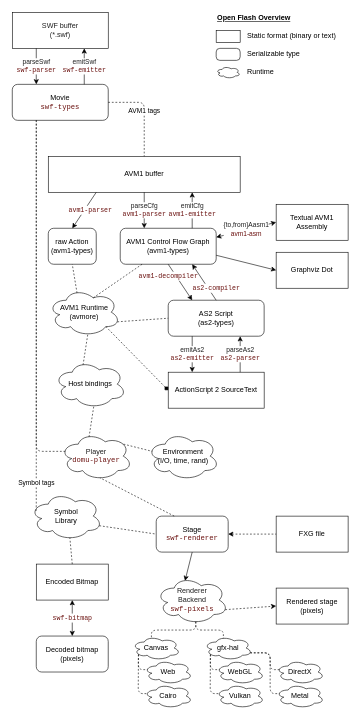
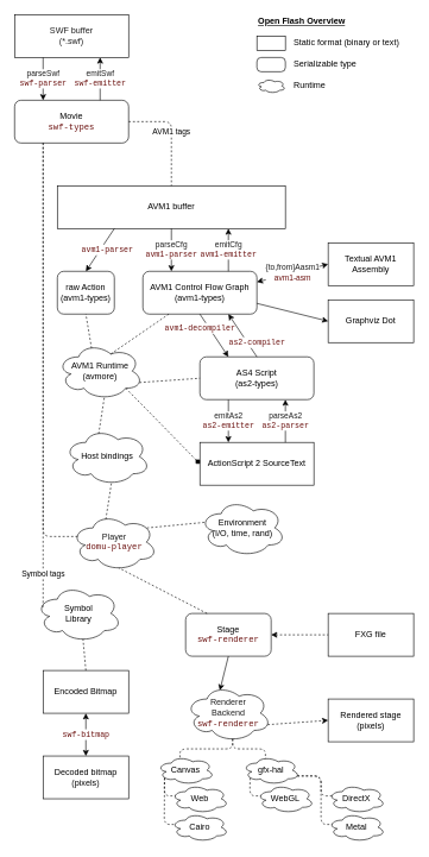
  <mxCell id="0" />
  <mxCell id="1" parent="0" />
  <mxCell id="2" value="SWF buffer&lt;br&gt;(*.swf)" style="rounded=0;whiteSpace=wrap;html=1;fontColor=#1f1f1f;" parent="1" vertex="1"><mxGeometry x="20" y="20" width="160" height="60" as="geometry" /></mxCell>
  <mxCell id="3" value="Movie&lt;br&gt;&lt;font face=&quot;Courier New&quot; color=&quot;#6a100e&quot;&gt;swf-types&lt;/font&gt;" style="rounded=1;whiteSpace=wrap;html=1;" parent="1" vertex="1"><mxGeometry x="20" y="140" width="160" height="60" as="geometry" /></mxCell>
  <mxCell id="4" value="&lt;font color=&quot;#1f1f1f&quot;&gt;parseSwf&lt;/font&gt;&lt;br&gt;&lt;font color=&quot;#6a100e&quot; face=&quot;Courier New&quot;&gt;swf-parser&lt;/font&gt;" style="endArrow=classic;html=1;exitX=0.25;exitY=1;exitDx=0;exitDy=0;entryX=0.25;entryY=0;entryDx=0;entryDy=0;" parent="1" source="2" target="3" edge="1"><mxGeometry width="50" height="50" relative="1" as="geometry"><mxPoint x="20" y="270" as="sourcePoint" /><mxPoint x="70" y="220" as="targetPoint" /></mxGeometry></mxCell>
  <mxCell id="5" value="&lt;font color=&quot;#1f1f1f&quot;&gt;emitSwf&lt;/font&gt;&lt;br&gt;&lt;font face=&quot;Courier New&quot; color=&quot;#6a100e&quot;&gt;swf-emitter&lt;/font&gt;" style="endArrow=classic;html=1;entryX=0.75;entryY=1;entryDx=0;entryDy=0;exitX=0.75;exitY=0;exitDx=0;exitDy=0;" parent="1" source="3" target="2" edge="1"><mxGeometry width="50" height="50" relative="1" as="geometry"><mxPoint x="20" y="270" as="sourcePoint" /><mxPoint x="70" y="220" as="targetPoint" /></mxGeometry></mxCell>
  <mxCell id="6" value="AVM1 buffer" style="rounded=0;whiteSpace=wrap;html=1;" parent="1" vertex="1"><mxGeometry x="80" y="260" width="320" height="60" as="geometry" /></mxCell>
  <mxCell id="7" value="AVM1 Control Flow Graph&lt;br&gt;(avm1-types)" style="rounded=1;whiteSpace=wrap;html=1;" parent="1" vertex="1"><mxGeometry x="200" y="380" width="160" height="60" as="geometry" /></mxCell>
  <mxCell id="8" value="Textual AVM1 Assembly" style="rounded=0;whiteSpace=wrap;html=1;" parent="1" vertex="1"><mxGeometry x="460" y="340" width="120" height="60" as="geometry" /></mxCell>
  <mxCell id="9" value="AVM1 tags" style="endArrow=none;dashed=1;html=1;exitX=1;exitY=0.5;exitDx=0;exitDy=0;entryX=0.5;entryY=0;entryDx=0;entryDy=0;edgeStyle=elbowEdgeStyle;" parent="1" source="3" target="6" edge="1"><mxGeometry width="50" height="50" relative="1" as="geometry"><mxPoint x="20" y="510" as="sourcePoint" /><mxPoint x="70" y="460" as="targetPoint" /><Array as="points"><mxPoint x="240" y="210" /></Array></mxGeometry></mxCell>
  <mxCell id="10" value="&lt;font color=&quot;#1f1f1f&quot;&gt;parseCfg&lt;/font&gt;&lt;br&gt;&lt;font face=&quot;Courier New&quot; color=&quot;#6a100e&quot;&gt;avm1-parser&lt;/font&gt;" style="endArrow=classic;html=1;entryX=0.25;entryY=0;entryDx=0;entryDy=0;exitX=0.5;exitY=1;exitDx=0;exitDy=0;" parent="1" source="6" target="7" edge="1"><mxGeometry width="50" height="50" relative="1" as="geometry"><mxPoint x="20" y="510" as="sourcePoint" /><mxPoint x="70" y="460" as="targetPoint" /></mxGeometry></mxCell>
  <mxCell id="11" value="&lt;font color=&quot;#1f1f1f&quot;&gt;emitCfg&lt;/font&gt;&lt;br&gt;&lt;font face=&quot;Courier New&quot; color=&quot;#6a100e&quot;&gt;avm1-emitter&lt;/font&gt;" style="endArrow=classic;html=1;entryX=0.75;entryY=1;entryDx=0;entryDy=0;exitX=0.75;exitY=0;exitDx=0;exitDy=0;" parent="1" source="7" target="6" edge="1"><mxGeometry width="50" height="50" relative="1" as="geometry"><mxPoint x="20" y="510" as="sourcePoint" /><mxPoint x="70" y="460" as="targetPoint" /></mxGeometry></mxCell>
  <mxCell id="12" value="&lt;font color=&quot;#1f1f1f&quot;&gt;{to,from}Aasm1&lt;/font&gt;&lt;br&gt;&lt;font color=&quot;#6a100e&quot;&gt;avm1-asm&lt;/font&gt;" style="endArrow=classic;startArrow=classic;html=1;entryX=0;entryY=0.5;entryDx=0;entryDy=0;exitX=1;exitY=0.25;exitDx=0;exitDy=0;" parent="1" source="7" target="8" edge="1"><mxGeometry width="50" height="50" relative="1" as="geometry"><mxPoint x="20" y="510" as="sourcePoint" /><mxPoint x="70" y="460" as="targetPoint" /></mxGeometry></mxCell>
  <mxCell id="13" value="raw Action&lt;br&gt;(avm1-types)" style="rounded=1;whiteSpace=wrap;html=1;" parent="1" vertex="1"><mxGeometry x="80" y="380" width="80" height="60" as="geometry" /></mxCell>
  <mxCell id="14" value="&lt;font color=&quot;#6a100e&quot; face=&quot;Courier New&quot;&gt;avm1-parser&lt;/font&gt;" style="endArrow=classic;html=1;exitX=0.25;exitY=1;exitDx=0;exitDy=0;" parent="1" source="6" edge="1"><mxGeometry x="-0.154" y="8" width="50" height="50" relative="1" as="geometry"><mxPoint x="20" y="510" as="sourcePoint" /><mxPoint x="120" y="380" as="targetPoint" /><mxPoint x="1" as="offset" /></mxGeometry></mxCell>
  <mxCell id="15" value="AVM1 Runtime&lt;br&gt;(avmore)" style="ellipse;shape=cloud;whiteSpace=wrap;html=1;" parent="1" vertex="1"><mxGeometry x="80" y="480" width="120" height="80" as="geometry" /></mxCell>
  <mxCell id="16" value="" style="endArrow=none;dashed=1;html=1;entryX=0.5;entryY=1;entryDx=0;entryDy=0;exitX=0.4;exitY=0.1;exitDx=0;exitDy=0;exitPerimeter=0;" parent="1" source="15" target="13" edge="1"><mxGeometry width="50" height="50" relative="1" as="geometry"><mxPoint x="20" y="630" as="sourcePoint" /><mxPoint x="70" y="580" as="targetPoint" /></mxGeometry></mxCell>
  <mxCell id="17" value="" style="endArrow=none;dashed=1;html=1;exitX=0.625;exitY=0.2;exitDx=0;exitDy=0;exitPerimeter=0;" parent="1" source="15" target="7" edge="1"><mxGeometry width="50" height="50" relative="1" as="geometry"><mxPoint x="20" y="630" as="sourcePoint" /><mxPoint x="70" y="580" as="targetPoint" /></mxGeometry></mxCell>
- <mxCell id="18" value="AS2 Script&lt;br&gt;(as2-types)" style="rounded=1;whiteSpace=wrap;html=1;" parent="1" vertex="1"><mxGeometry x="280" y="500" width="160" height="60" as="geometry" /></mxCell>
+ <mxCell id="18" value="AS4 Script&lt;br&gt;(as2-types)" style="rounded=1;whiteSpace=wrap;html=1;" parent="1" vertex="1"><mxGeometry x="280" y="500" width="160" height="60" as="geometry" /></mxCell>
  <mxCell id="19" value="Host bindings" style="ellipse;shape=cloud;whiteSpace=wrap;html=1;" parent="1" vertex="1"><mxGeometry x="90" y="600" width="120" height="80" as="geometry" /></mxCell>
  <mxCell id="20" value="Encoded Bitmap" style="rounded=0;whiteSpace=wrap;html=1;" parent="1" vertex="1"><mxGeometry x="60" y="940" width="120" height="60" as="geometry" /></mxCell>
- <mxCell id="21" value="Decoded bitmap&lt;br&gt;(pixels)" style="rounded=1;whiteSpace=wrap;html=1;" parent="1" vertex="1"><mxGeometry x="60" y="1060" width="120" height="60" as="geometry" /></mxCell>
+ <mxCell id="21" value="Decoded bitmap&lt;br&gt;(pixels)" style="whiteSpace=wrap;html=1;rounded=0;" parent="1" vertex="1"><mxGeometry x="60" y="1060" width="120" height="60" as="geometry" /></mxCell>
  <mxCell id="22" value="&lt;font color=&quot;#6a100e&quot; face=&quot;Courier New&quot;&gt;swf-bitmap&lt;/font&gt;" style="endArrow=classic;startArrow=classic;html=1;entryX=0.5;entryY=1;entryDx=0;entryDy=0;exitX=0.5;exitY=0;exitDx=0;exitDy=0;" parent="1" source="21" target="20" edge="1"><mxGeometry width="50" height="50" relative="1" as="geometry"><mxPoint x="270" y="1100" as="sourcePoint" /><mxPoint x="320" y="1050" as="targetPoint" /></mxGeometry></mxCell>
  <mxCell id="23" value="ActionScript 2 SourceText" style="rounded=0;whiteSpace=wrap;html=1;" parent="1" vertex="1"><mxGeometry x="280" y="620" width="160" height="60" as="geometry" /></mxCell>
  <mxCell id="24" value="Graphviz Dot" style="rounded=0;whiteSpace=wrap;html=1;" parent="1" vertex="1"><mxGeometry x="460" y="420" width="120" height="60" as="geometry" /></mxCell>
  <mxCell id="25" value="" style="endArrow=classic;html=1;exitX=1;exitY=0.75;exitDx=0;exitDy=0;entryX=0;entryY=0.5;entryDx=0;entryDy=0;" edge="1" parent="1" source="7" target="24"><mxGeometry width="50" height="50" relative="1" as="geometry"><mxPoint x="370" y="490" as="sourcePoint" /><mxPoint x="420" y="440" as="targetPoint" /></mxGeometry></mxCell>
  <mxCell id="26" value="&lt;font color=&quot;#6a100e&quot; face=&quot;Courier New&quot;&gt;avm1-decompiler&lt;/font&gt;" style="endArrow=classic;html=1;exitX=0.5;exitY=1;exitDx=0;exitDy=0;entryX=0.25;entryY=0;entryDx=0;entryDy=0;" edge="1" parent="1" source="7" target="18"><mxGeometry x="-0.538" y="-11" width="50" height="50" relative="1" as="geometry"><mxPoint x="320" y="640" as="sourcePoint" /><mxPoint x="370" y="590" as="targetPoint" /><mxPoint as="offset" /></mxGeometry></mxCell>
  <mxCell id="27" value="&lt;font color=&quot;#6a100e&quot; face=&quot;Courier New&quot;&gt;as2-compiler&lt;/font&gt;" style="endArrow=classic;html=1;exitX=0.5;exitY=0;exitDx=0;exitDy=0;entryX=0.75;entryY=1;entryDx=0;entryDy=0;" edge="1" parent="1" source="18" target="7"><mxGeometry x="-0.538" y="-11" width="50" height="50" relative="1" as="geometry"><mxPoint x="295" y="650" as="sourcePoint" /><mxPoint x="360" y="470" as="targetPoint" /><mxPoint as="offset" /></mxGeometry></mxCell>
  <mxCell id="28" value="&lt;font color=&quot;#1f1f1f&quot;&gt;emitAs2&lt;/font&gt;&lt;br&gt;&lt;font color=&quot;#6a100e&quot; face=&quot;Courier New&quot;&gt;as2-emitter&lt;/font&gt;" style="endArrow=classic;html=1;exitX=0.25;exitY=1;exitDx=0;exitDy=0;entryX=0.25;entryY=0;entryDx=0;entryDy=0;" edge="1" parent="1" source="18" target="23"><mxGeometry width="50" height="50" relative="1" as="geometry"><mxPoint x="20" y="750" as="sourcePoint" /><mxPoint x="70" y="700" as="targetPoint" /></mxGeometry></mxCell>
  <mxCell id="29" value="&lt;font color=&quot;#1f1f1f&quot;&gt;parseAs2&lt;/font&gt;&lt;br&gt;&lt;font color=&quot;#6a100e&quot; face=&quot;Courier New&quot;&gt;as2-parser&lt;/font&gt;" style="endArrow=classic;html=1;exitX=0.75;exitY=0;exitDx=0;exitDy=0;entryX=0.75;entryY=1;entryDx=0;entryDy=0;" edge="1" parent="1" source="23" target="18"><mxGeometry width="50" height="50" relative="1" as="geometry"><mxPoint x="20" y="750" as="sourcePoint" /><mxPoint x="70" y="700" as="targetPoint" /></mxGeometry></mxCell>
  <mxCell id="30" value="" style="endArrow=none;dashed=1;html=1;entryX=0;entryY=0.5;entryDx=0;entryDy=0;exitX=0.96;exitY=0.7;exitDx=0;exitDy=0;exitPerimeter=0;" edge="1" parent="1" source="15" target="18"><mxGeometry width="50" height="50" relative="1" as="geometry"><mxPoint x="160" y="740" as="sourcePoint" /><mxPoint x="210" y="690" as="targetPoint" /></mxGeometry></mxCell>
  <mxCell id="31" value="" style="endArrow=diamond;dashed=1;html=1;entryX=0;entryY=0.5;entryDx=0;entryDy=0;exitX=0.8;exitY=0.8;exitDx=0;exitDy=0;exitPerimeter=0;" edge="1" parent="1" source="15" target="23"><mxGeometry width="50" height="50" relative="1" as="geometry"><mxPoint x="160" y="780" as="sourcePoint" /><mxPoint x="210" y="730" as="targetPoint" /></mxGeometry></mxCell>
  <mxCell id="32" value="&lt;font color=&quot;#1f1f1f&quot;&gt;Player&lt;/font&gt;&lt;br&gt;&lt;font color=&quot;#6a100e&quot; face=&quot;Courier New&quot;&gt;domu-player&lt;/font&gt;" style="ellipse;shape=cloud;whiteSpace=wrap;html=1;rounded=1;" vertex="1" parent="1"><mxGeometry x="100" y="720" width="120" height="80" as="geometry" /></mxCell>
  <mxCell id="33" value="" style="endArrow=none;dashed=1;html=1;entryX=0.55;entryY=0.95;entryDx=0;entryDy=0;entryPerimeter=0;exitX=0.4;exitY=0.1;exitDx=0;exitDy=0;exitPerimeter=0;" edge="1" parent="1" source="19" target="15"><mxGeometry width="50" height="50" relative="1" as="geometry"><mxPoint x="40" y="880" as="sourcePoint" /><mxPoint x="90" y="830" as="targetPoint" /></mxGeometry></mxCell>
  <mxCell id="34" value="" style="endArrow=none;dashed=1;html=1;entryX=0.55;entryY=0.95;entryDx=0;entryDy=0;entryPerimeter=0;exitX=0.4;exitY=0.1;exitDx=0;exitDy=0;exitPerimeter=0;" edge="1" parent="1" source="32" target="19"><mxGeometry width="50" height="50" relative="1" as="geometry"><mxPoint x="30" y="760" as="sourcePoint" /><mxPoint x="80" y="710" as="targetPoint" /></mxGeometry></mxCell>
  <mxCell id="35" value="" style="endArrow=none;dashed=1;html=1;entryX=0.25;entryY=1;entryDx=0;entryDy=0;exitX=0.07;exitY=0.4;exitDx=0;exitDy=0;exitPerimeter=0;edgeStyle=elbowEdgeStyle;" edge="1" parent="1" source="32" target="3"><mxGeometry width="50" height="50" relative="1" as="geometry"><mxPoint x="10" y="780" as="sourcePoint" /><mxPoint x="60" y="730" as="targetPoint" /><Array as="points"><mxPoint x="60" y="480" /></Array></mxGeometry></mxCell>
  <mxCell id="36" value="Symbol&lt;br&gt;Library" style="ellipse;shape=cloud;whiteSpace=wrap;html=1;rounded=1;" vertex="1" parent="1"><mxGeometry x="50" y="820" width="120" height="80" as="geometry" /></mxCell>
  <mxCell id="37" value="Symbol tags" style="endArrow=none;dashed=1;html=1;entryX=0.07;entryY=0.4;entryDx=0;entryDy=0;entryPerimeter=0;exitX=0.25;exitY=1;exitDx=0;exitDy=0;edgeStyle=elbowEdgeStyle;" edge="1" parent="1" source="3" target="36"><mxGeometry x="0.847" width="50" height="50" relative="1" as="geometry"><mxPoint x="10" y="840" as="sourcePoint" /><mxPoint x="60" y="790" as="targetPoint" /><Array as="points"><mxPoint x="60" y="530" /></Array><mxPoint as="offset" /></mxGeometry></mxCell>
  <mxCell id="38" value="" style="endArrow=none;dashed=1;html=1;entryX=0.55;entryY=0.95;entryDx=0;entryDy=0;entryPerimeter=0;exitX=0.5;exitY=0;exitDx=0;exitDy=0;" edge="1" parent="1" source="20" target="36"><mxGeometry width="50" height="50" relative="1" as="geometry"><mxPoint x="20" y="1050" as="sourcePoint" /><mxPoint x="70" y="1000" as="targetPoint" /></mxGeometry></mxCell>
  <mxCell id="39" value="Stage&lt;br&gt;&lt;font color=&quot;#6a100e&quot; face=&quot;Courier New&quot;&gt;swf-renderer&lt;/font&gt;" style="rounded=1;whiteSpace=wrap;html=1;" vertex="1" parent="1"><mxGeometry x="260" y="860" width="120" height="60" as="geometry" /></mxCell>
  <mxCell id="40" value="FXG file" style="rounded=0;whiteSpace=wrap;html=1;" vertex="1" parent="1"><mxGeometry x="460" y="860" width="120" height="60" as="geometry" /></mxCell>
- <mxCell id="41" value="Environment&lt;br&gt;(I/O, time, rand)" style="ellipse;shape=cloud;whiteSpace=wrap;html=1;rounded=1;" vertex="1" parent="1"><mxGeometry x="245" y="720" width="120" height="80" as="geometry" /></mxCell>
+ <mxCell id="41" value="Environment&lt;br&gt;(I/O, time, rand)" style="ellipse;shape=cloud;whiteSpace=wrap;html=1;rounded=1;" vertex="1" parent="1"><mxGeometry x="280" y="700" width="120" height="80" as="geometry" /></mxCell>
  <mxCell id="42" value="" style="endArrow=none;dashed=1;html=1;exitX=0.88;exitY=0.25;exitDx=0;exitDy=0;exitPerimeter=0;entryX=0.07;entryY=0.4;entryDx=0;entryDy=0;entryPerimeter=0;" edge="1" parent="1" source="32" target="41"><mxGeometry width="50" height="50" relative="1" as="geometry"><mxPoint x="280" y="880" as="sourcePoint" /><mxPoint x="330" y="830" as="targetPoint" /></mxGeometry></mxCell>
  <mxCell id="43" value="" style="endArrow=none;dashed=1;html=1;entryX=0;entryY=0.5;entryDx=0;entryDy=0;exitX=1;exitY=0.5;exitDx=0;exitDy=0;startArrow=classic;startFill=1;" edge="1" parent="1" source="39" target="40"><mxGeometry width="50" height="50" relative="1" as="geometry"><mxPoint x="20" y="1110" as="sourcePoint" /><mxPoint x="70" y="1060" as="targetPoint" /></mxGeometry></mxCell>
- <mxCell id="44" value="" style="endArrow=none;dashed=1;html=1;exitX=0.96;exitY=0.7;exitDx=0;exitDy=0;exitPerimeter=0;entryX=0;entryY=0.5;entryDx=0;entryDy=0;" edge="1" parent="1" source="36" target="39"><mxGeometry width="50" height="50" relative="1" as="geometry"><mxPoint x="255" y="890" as="sourcePoint" /><mxPoint x="305" y="840" as="targetPoint" /></mxGeometry></mxCell>
  <mxCell id="45" value="" style="endArrow=none;dashed=1;html=1;exitX=0.25;exitY=0;exitDx=0;exitDy=0;entryX=0.55;entryY=0.95;entryDx=0;entryDy=0;entryPerimeter=0;" edge="1" parent="1" source="39" target="32"><mxGeometry width="50" height="50" relative="1" as="geometry"><mxPoint x="240" y="860" as="sourcePoint" /><mxPoint x="290" y="810" as="targetPoint" /></mxGeometry></mxCell>
  <mxCell id="46" value="Rendered stage (pixels)&lt;br&gt;" style="rounded=0;whiteSpace=wrap;html=1;" vertex="1" parent="1"><mxGeometry x="460" y="980" width="120" height="60" as="geometry" /></mxCell>
  <mxCell id="47" value="" style="endArrow=classic;html=1;exitX=0.5;exitY=1;exitDx=0;exitDy=0;entryX=0.4;entryY=0.1;entryDx=0;entryDy=0;entryPerimeter=0;" edge="1" parent="1" source="39" target="49"><mxGeometry width="50" height="50" relative="1" as="geometry"><mxPoint x="20" y="1190" as="sourcePoint" /><mxPoint x="70" y="1140" as="targetPoint" /></mxGeometry></mxCell>
  <mxCell id="48" value="Open Flash Overview" style="text;html=1;strokeColor=none;fillColor=none;align=left;verticalAlign=middle;whiteSpace=wrap;rounded=0;fontStyle=5" vertex="1" parent="1"><mxGeometry x="360" y="20" width="220" height="20" as="geometry" /></mxCell>
- <mxCell id="49" value="&lt;font color=&quot;#1f1f1f&quot;&gt;Renderer&lt;br&gt;Backend&lt;/font&gt;&lt;br&gt;&lt;font color=&quot;#6a100e&quot; face=&quot;Courier New&quot;&gt;swf-pixels&lt;/font&gt;" style="ellipse;shape=cloud;whiteSpace=wrap;html=1;rounded=1;align=center;" vertex="1" parent="1"><mxGeometry x="260" y="960" width="120" height="80" as="geometry" /></mxCell>
+ <mxCell id="49" value="&lt;font color=&quot;#1f1f1f&quot;&gt;Renderer&lt;br&gt;Backend&lt;/font&gt;&lt;br&gt;&lt;font color=&quot;#6a100e&quot; face=&quot;Courier New&quot;&gt;swf-renderer&lt;/font&gt;" style="ellipse;shape=cloud;whiteSpace=wrap;html=1;rounded=1;align=center;" vertex="1" parent="1"><mxGeometry x="260" y="960" width="120" height="80" as="geometry" /></mxCell>
  <mxCell id="50" value="" style="endArrow=classic;dashed=1;html=1;entryX=0;entryY=0.5;entryDx=0;entryDy=0;exitX=0.96;exitY=0.7;exitDx=0;exitDy=0;exitPerimeter=0;endFill=1;" edge="1" parent="1" source="49" target="46"><mxGeometry width="50" height="50" relative="1" as="geometry"><mxPoint x="20" y="1190" as="sourcePoint" /><mxPoint x="70" y="1140" as="targetPoint" /></mxGeometry></mxCell>
  <mxCell id="51" value="Canvas" style="ellipse;shape=cloud;whiteSpace=wrap;html=1;rounded=1;align=center;" vertex="1" parent="1"><mxGeometry x="220" y="1060" width="80" height="40" as="geometry" /></mxCell>
  <mxCell id="52" value="gfx-hal" style="ellipse;shape=cloud;whiteSpace=wrap;html=1;rounded=1;align=center;" vertex="1" parent="1"><mxGeometry x="340" y="1060" width="80" height="40" as="geometry" /></mxCell>
  <mxCell id="53" value="Web" style="ellipse;shape=cloud;whiteSpace=wrap;html=1;rounded=1;align=center;" vertex="1" parent="1"><mxGeometry x="240" y="1100" width="80" height="40" as="geometry" /></mxCell>
  <mxCell id="54" value="Cairo" style="ellipse;shape=cloud;whiteSpace=wrap;html=1;rounded=1;align=center;" vertex="1" parent="1"><mxGeometry x="240" y="1140" width="80" height="40" as="geometry" /></mxCell>
  <mxCell id="55" value="WebGL" style="ellipse;shape=cloud;whiteSpace=wrap;html=1;rounded=1;align=center;" vertex="1" parent="1"><mxGeometry x="360" y="1100" width="80" height="40" as="geometry" /></mxCell>
- <mxCell id="56" value="Vulkan" style="ellipse;shape=cloud;whiteSpace=wrap;html=1;rounded=1;align=center;" vertex="1" parent="1"><mxGeometry x="360" y="1140" width="80" height="40" as="geometry" /></mxCell>
  <mxCell id="57" value="DirectX" style="ellipse;shape=cloud;whiteSpace=wrap;html=1;rounded=1;align=center;" vertex="1" parent="1"><mxGeometry x="460" y="1100" width="80" height="40" as="geometry" /></mxCell>
  <mxCell id="58" value="Metal" style="ellipse;shape=cloud;whiteSpace=wrap;html=1;rounded=1;align=center;" vertex="1" parent="1"><mxGeometry x="460" y="1140" width="80" height="40" as="geometry" /></mxCell>
  <mxCell id="59" value="" style="endArrow=none;dashed=1;html=1;entryX=0.4;entryY=0.1;entryDx=0;entryDy=0;entryPerimeter=0;exitX=0.55;exitY=0.95;exitDx=0;exitDy=0;exitPerimeter=0;edgeStyle=elbowEdgeStyle;elbow=vertical;" edge="1" parent="1" source="49" target="51"><mxGeometry width="50" height="50" relative="1" as="geometry"><mxPoint x="170" y="1160" as="sourcePoint" /><mxPoint x="220" y="1110" as="targetPoint" /></mxGeometry></mxCell>
  <mxCell id="60" value="" style="endArrow=none;dashed=1;html=1;entryX=0.4;entryY=0.1;entryDx=0;entryDy=0;entryPerimeter=0;exitX=0.55;exitY=0.95;exitDx=0;exitDy=0;exitPerimeter=0;edgeStyle=elbowEdgeStyle;elbow=vertical;" edge="1" parent="1" source="49" target="52"><mxGeometry width="50" height="50" relative="1" as="geometry"><mxPoint x="336" y="1046" as="sourcePoint" /><mxPoint x="262" y="1074" as="targetPoint" /></mxGeometry></mxCell>
  <mxCell id="61" value="" style="endArrow=none;dashed=1;html=1;entryX=0.07;entryY=0.4;entryDx=0;entryDy=0;entryPerimeter=0;exitX=0.13;exitY=0.77;exitDx=0;exitDy=0;exitPerimeter=0;edgeStyle=elbowEdgeStyle;" edge="1" parent="1" source="51" target="53"><mxGeometry width="50" height="50" relative="1" as="geometry"><mxPoint x="160" y="1170" as="sourcePoint" /><mxPoint x="210" y="1120" as="targetPoint" /><Array as="points"><mxPoint x="230" y="1110" /></Array></mxGeometry></mxCell>
  <mxCell id="62" value="" style="endArrow=none;dashed=1;html=1;entryX=0.07;entryY=0.4;entryDx=0;entryDy=0;entryPerimeter=0;exitX=0.13;exitY=0.77;exitDx=0;exitDy=0;exitPerimeter=0;edgeStyle=elbowEdgeStyle;" edge="1" parent="1" source="51" target="54"><mxGeometry width="50" height="50" relative="1" as="geometry"><mxPoint x="200.4" y="1120" as="sourcePoint" /><mxPoint x="215.6" y="1145.2" as="targetPoint" /><Array as="points"><mxPoint x="230" y="1130" /></Array></mxGeometry></mxCell>
  <mxCell id="63" value="" style="endArrow=none;dashed=1;html=1;entryX=0.07;entryY=0.4;entryDx=0;entryDy=0;entryPerimeter=0;exitX=0.13;exitY=0.77;exitDx=0;exitDy=0;exitPerimeter=0;edgeStyle=elbowEdgeStyle;" edge="1" parent="1" source="52" target="55"><mxGeometry width="50" height="50" relative="1" as="geometry"><mxPoint x="324.8" y="1080" as="sourcePoint" /><mxPoint x="340" y="1105.2" as="targetPoint" /><Array as="points"><mxPoint x="350" y="1100" /></Array></mxGeometry></mxCell>
- <mxCell id="64" value="" style="endArrow=none;dashed=1;html=1;entryX=0.07;entryY=0.4;entryDx=0;entryDy=0;entryPerimeter=0;exitX=0.13;exitY=0.77;exitDx=0;exitDy=0;exitPerimeter=0;edgeStyle=elbowEdgeStyle;" edge="1" parent="1" source="52" target="56"><mxGeometry width="50" height="50" relative="1" as="geometry"><mxPoint x="332.6" y="1130" as="sourcePoint" /><mxPoint x="347.8" y="1155.2" as="targetPoint" /><Array as="points"><mxPoint x="350" y="1130" /></Array></mxGeometry></mxCell>
  <mxCell id="65" value="" style="endArrow=none;dashed=1;html=1;entryX=0.07;entryY=0.4;entryDx=0;entryDy=0;entryPerimeter=0;exitX=0.96;exitY=0.7;exitDx=0;exitDy=0;exitPerimeter=0;edgeStyle=elbowEdgeStyle;" edge="1" parent="1" source="52" target="58"><mxGeometry width="50" height="50" relative="1" as="geometry"><mxPoint x="440.4" y="1074.8" as="sourcePoint" /><mxPoint x="455.6" y="1140" as="targetPoint" /><Array as="points"><mxPoint x="450" y="1130" /></Array></mxGeometry></mxCell>
  <mxCell id="66" value="" style="endArrow=none;dashed=1;html=1;entryX=0.07;entryY=0.4;entryDx=0;entryDy=0;entryPerimeter=0;exitX=0.96;exitY=0.7;exitDx=0;exitDy=0;exitPerimeter=0;edgeStyle=elbowEdgeStyle;" edge="1" parent="1" source="52" target="57"><mxGeometry width="50" height="50" relative="1" as="geometry"><mxPoint x="430.4" y="1034.8" as="sourcePoint" /><mxPoint x="445.6" y="1100" as="targetPoint" /><Array as="points"><mxPoint x="450" y="1100" /></Array></mxGeometry></mxCell>
  <mxCell id="67" value="" style="rounded=0;whiteSpace=wrap;html=1;align=center;" vertex="1" parent="1"><mxGeometry x="360" y="50" width="40" height="20" as="geometry" /></mxCell>
  <mxCell id="68" value="Static format (binary or text)" style="text;html=1;strokeColor=none;fillColor=none;align=left;verticalAlign=middle;whiteSpace=wrap;rounded=0;" vertex="1" parent="1"><mxGeometry x="410" y="50" width="170" height="20" as="geometry" /></mxCell>
  <mxCell id="69" value="" style="rounded=1;whiteSpace=wrap;html=1;align=center;arcSize=30;" vertex="1" parent="1"><mxGeometry x="360" y="80" width="40" height="20" as="geometry" /></mxCell>
  <mxCell id="70" value="Serializable type" style="text;html=1;strokeColor=none;fillColor=none;align=left;verticalAlign=middle;whiteSpace=wrap;rounded=0;" vertex="1" parent="1"><mxGeometry x="410" y="80" width="170" height="20" as="geometry" /></mxCell>
  <mxCell id="71" value="" style="ellipse;shape=cloud;whiteSpace=wrap;html=1;rounded=1;align=left;" vertex="1" parent="1"><mxGeometry x="360" y="110" width="40" height="20" as="geometry" /></mxCell>
  <mxCell id="72" value="Runtime" style="text;html=1;strokeColor=none;fillColor=none;align=left;verticalAlign=middle;whiteSpace=wrap;rounded=0;" vertex="1" parent="1"><mxGeometry x="410" y="110" width="170" height="20" as="geometry" /></mxCell>
